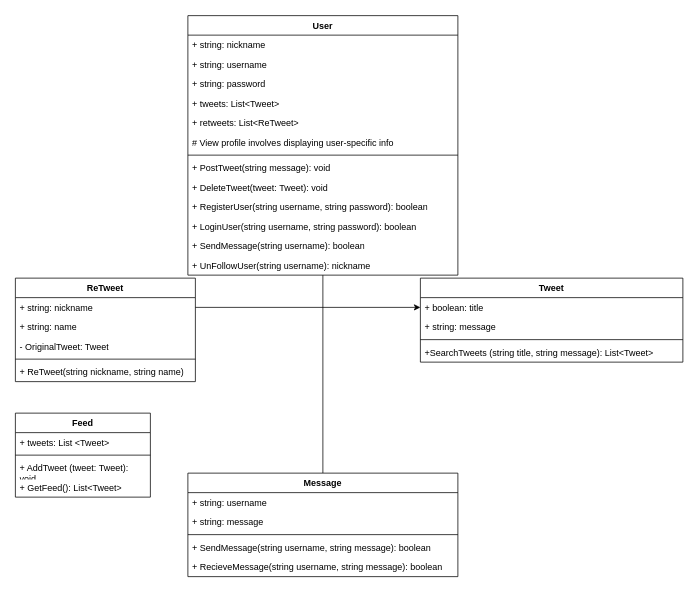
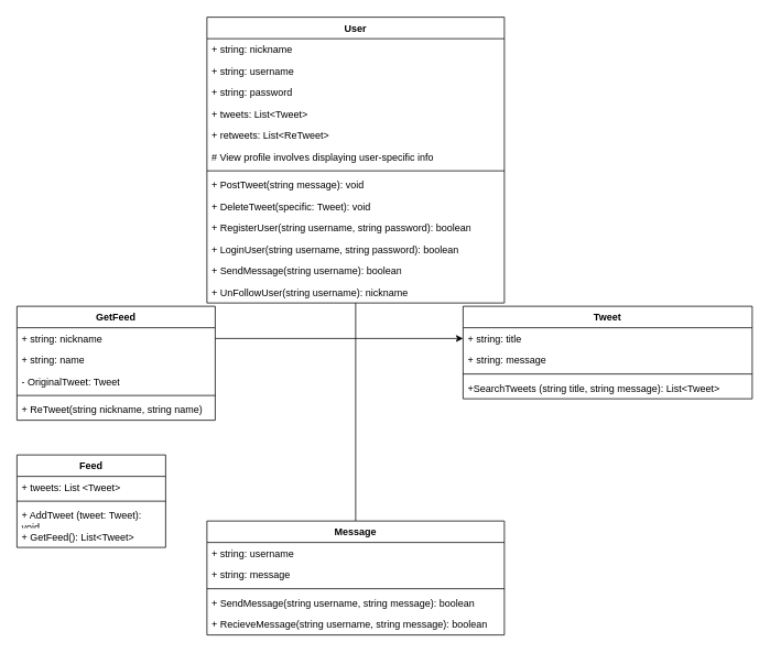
  <mxCell id="0" />
  <mxCell id="1" parent="0" />
  <mxCell id="2" style="edgeStyle=orthogonalEdgeStyle;rounded=0;orthogonalLoop=1;jettySize=auto;html=1;endArrow=none;" edge="1" parent="1" source="3" target="28"><mxGeometry relative="1" as="geometry" /></mxCell>
  <mxCell id="3" value="User" style="swimlane;fontStyle=1;align=center;verticalAlign=top;childLayout=stackLayout;horizontal=1;startSize=26;horizontalStack=0;resizeParent=1;resizeParentMax=0;resizeLast=0;collapsible=1;marginBottom=0;whiteSpace=wrap;html=1;" vertex="1" parent="1"><mxGeometry x="250" width="360" height="346" as="geometry" y="20" /></mxCell>
  <mxCell id="4" value="+ string: nickname" style="text;strokeColor=none;fillColor=none;align=left;verticalAlign=top;spacingLeft=4;spacingRight=4;overflow=hidden;rotatable=0;points=[[0,0.5],[1,0.5]];portConstraint=eastwest;whiteSpace=wrap;html=1;" vertex="1" parent="3"><mxGeometry y="26" width="360" height="26" as="geometry" /></mxCell>
  <mxCell id="5" value="+ string: username" style="text;strokeColor=none;fillColor=none;align=left;verticalAlign=top;spacingLeft=4;spacingRight=4;overflow=hidden;rotatable=0;points=[[0,0.5],[1,0.5]];portConstraint=eastwest;whiteSpace=wrap;html=1;" vertex="1" parent="3"><mxGeometry y="52" width="360" height="26" as="geometry" /></mxCell>
  <mxCell id="6" value="+ string: password" style="text;strokeColor=none;fillColor=none;align=left;verticalAlign=top;spacingLeft=4;spacingRight=4;overflow=hidden;rotatable=0;points=[[0,0.5],[1,0.5]];portConstraint=eastwest;whiteSpace=wrap;html=1;" vertex="1" parent="3"><mxGeometry y="78" width="360" height="26" as="geometry" /></mxCell>
  <mxCell id="7" value="+ tweets: List&amp;lt;Tweet&amp;gt;" style="text;strokeColor=none;fillColor=none;align=left;verticalAlign=top;spacingLeft=4;spacingRight=4;overflow=hidden;rotatable=0;points=[[0,0.5],[1,0.5]];portConstraint=eastwest;whiteSpace=wrap;html=1;" vertex="1" parent="3"><mxGeometry y="104" width="360" height="26" as="geometry" /></mxCell>
  <mxCell id="8" value="+ retweets: List&amp;lt;ReTweet&amp;gt;" style="text;strokeColor=none;fillColor=none;align=left;verticalAlign=top;spacingLeft=4;spacingRight=4;overflow=hidden;rotatable=0;points=[[0,0.5],[1,0.5]];portConstraint=eastwest;whiteSpace=wrap;html=1;" vertex="1" parent="3"><mxGeometry y="130" width="360" height="26" as="geometry" /></mxCell>
  <mxCell id="9" value="# View profile involves displaying user-specific info" style="text;strokeColor=none;fillColor=none;align=left;verticalAlign=top;spacingLeft=4;spacingRight=4;overflow=hidden;rotatable=0;points=[[0,0.5],[1,0.5]];portConstraint=eastwest;whiteSpace=wrap;html=1;" vertex="1" parent="3"><mxGeometry y="156" width="360" height="26" as="geometry" /></mxCell>
  <mxCell id="10" value="" style="line;strokeWidth=1;fillColor=none;align=left;verticalAlign=middle;spacingTop=-1;spacingLeft=3;spacingRight=3;rotatable=0;labelPosition=right;points=[];portConstraint=eastwest;strokeColor=inherit;" vertex="1" parent="3"><mxGeometry y="182" width="360" height="8" as="geometry" /></mxCell>
  <mxCell id="11" value="+ PostTweet(string message): void" style="text;strokeColor=none;fillColor=none;align=left;verticalAlign=top;spacingLeft=4;spacingRight=4;overflow=hidden;rotatable=0;points=[[0,0.5],[1,0.5]];portConstraint=eastwest;whiteSpace=wrap;html=1;" vertex="1" parent="3"><mxGeometry y="190" width="360" height="26" as="geometry" /></mxCell>
- <mxCell id="12" value="+ DeleteTweet(tweet: Tweet): void" style="text;strokeColor=none;fillColor=none;align=left;verticalAlign=top;spacingLeft=4;spacingRight=4;overflow=hidden;rotatable=0;points=[[0,0.5],[1,0.5]];portConstraint=eastwest;whiteSpace=wrap;html=1;" vertex="1" parent="3"><mxGeometry y="216" width="360" height="26" as="geometry" /></mxCell>
+ <mxCell id="12" value="+ DeleteTweet(specific: Tweet): void" style="text;strokeColor=none;fillColor=none;align=left;verticalAlign=top;spacingLeft=4;spacingRight=4;overflow=hidden;rotatable=0;points=[[0,0.5],[1,0.5]];portConstraint=eastwest;whiteSpace=wrap;html=1;" vertex="1" parent="3"><mxGeometry y="216" width="360" height="26" as="geometry" /></mxCell>
  <mxCell id="13" value="+ RegisterUser(string username, string password): boolean" style="text;strokeColor=none;fillColor=none;align=left;verticalAlign=top;spacingLeft=4;spacingRight=4;overflow=hidden;rotatable=0;points=[[0,0.5],[1,0.5]];portConstraint=eastwest;whiteSpace=wrap;html=1;" vertex="1" parent="3"><mxGeometry y="242" width="360" height="26" as="geometry" /></mxCell>
  <mxCell id="14" value="+ LoginUser(string username, string password): boolean" style="text;strokeColor=none;fillColor=none;align=left;verticalAlign=top;spacingLeft=4;spacingRight=4;overflow=hidden;rotatable=0;points=[[0,0.5],[1,0.5]];portConstraint=eastwest;whiteSpace=wrap;html=1;" vertex="1" parent="3"><mxGeometry y="268" width="360" height="26" as="geometry" /></mxCell>
  <mxCell id="15" value="+ SendMessage(string username): boolean" style="text;strokeColor=none;fillColor=none;align=left;verticalAlign=top;spacingLeft=4;spacingRight=4;overflow=hidden;rotatable=0;points=[[0,0.5],[1,0.5]];portConstraint=eastwest;whiteSpace=wrap;html=1;" vertex="1" parent="3"><mxGeometry y="294" width="360" height="26" as="geometry" /></mxCell>
  <mxCell id="16" value="+ UnFollowUser(string username): nickname" style="text;strokeColor=none;fillColor=none;align=left;verticalAlign=top;spacingLeft=4;spacingRight=4;overflow=hidden;rotatable=0;points=[[0,0.5],[1,0.5]];portConstraint=eastwest;whiteSpace=wrap;html=1;" vertex="1" parent="3"><mxGeometry y="320" width="360" height="26" as="geometry" /></mxCell>
- <mxCell id="17" value="ReTweet" style="swimlane;fontStyle=1;align=center;verticalAlign=top;childLayout=stackLayout;horizontal=1;startSize=26;horizontalStack=0;resizeParent=1;resizeParentMax=0;resizeLast=0;collapsible=1;marginBottom=0;whiteSpace=wrap;html=1;" vertex="1" parent="1"><mxGeometry x="20" y="370" width="240" height="138" as="geometry" /></mxCell>
+ <mxCell id="17" value="GetFeed" style="swimlane;fontStyle=1;align=center;verticalAlign=top;childLayout=stackLayout;horizontal=1;startSize=26;horizontalStack=0;resizeParent=1;resizeParentMax=0;resizeLast=0;collapsible=1;marginBottom=0;whiteSpace=wrap;html=1;" vertex="1" parent="1"><mxGeometry x="20" y="370" width="240" height="138" as="geometry" /></mxCell>
  <mxCell id="18" value="+ string: nickname" style="text;strokeColor=none;fillColor=none;align=left;verticalAlign=top;spacingLeft=4;spacingRight=4;overflow=hidden;rotatable=0;points=[[0,0.5],[1,0.5]];portConstraint=eastwest;whiteSpace=wrap;html=1;" vertex="1" parent="17"><mxGeometry y="26" width="240" height="26" as="geometry" /></mxCell>
  <mxCell id="19" value="+ string: name" style="text;strokeColor=none;fillColor=none;align=left;verticalAlign=top;spacingLeft=4;spacingRight=4;overflow=hidden;rotatable=0;points=[[0,0.5],[1,0.5]];portConstraint=eastwest;whiteSpace=wrap;html=1;" vertex="1" parent="17"><mxGeometry y="52" width="240" height="26" as="geometry" /></mxCell>
  <mxCell id="20" value="- OriginalTweet: Tweet" style="text;strokeColor=none;fillColor=none;align=left;verticalAlign=top;spacingLeft=4;spacingRight=4;overflow=hidden;rotatable=0;points=[[0,0.5],[1,0.5]];portConstraint=eastwest;whiteSpace=wrap;html=1;" vertex="1" parent="17"><mxGeometry y="78" width="240" height="26" as="geometry" /></mxCell>
  <mxCell id="21" value="" style="line;strokeWidth=1;fillColor=none;align=left;verticalAlign=middle;spacingTop=-1;spacingLeft=3;spacingRight=3;rotatable=0;labelPosition=right;points=[];portConstraint=eastwest;strokeColor=inherit;" vertex="1" parent="17"><mxGeometry y="104" width="240" height="8" as="geometry" /></mxCell>
  <mxCell id="22" value="+ ReTweet(string nickname, string name)" style="text;strokeColor=none;fillColor=none;align=left;verticalAlign=top;spacingLeft=4;spacingRight=4;overflow=hidden;rotatable=0;points=[[0,0.5],[1,0.5]];portConstraint=eastwest;whiteSpace=wrap;html=1;" vertex="1" parent="17"><mxGeometry y="112" width="240" height="26" as="geometry" /></mxCell>
  <mxCell id="23" value="Feed" style="swimlane;fontStyle=1;align=center;verticalAlign=top;childLayout=stackLayout;horizontal=1;startSize=26;horizontalStack=0;resizeParent=1;resizeParentMax=0;resizeLast=0;collapsible=1;marginBottom=0;whiteSpace=wrap;html=1;" vertex="1" parent="1"><mxGeometry x="20" y="550" width="180" height="112" as="geometry" /></mxCell>
  <mxCell id="24" value="+ tweets: List &amp;lt;Tweet&amp;gt;" style="text;strokeColor=none;fillColor=none;align=left;verticalAlign=top;spacingLeft=4;spacingRight=4;overflow=hidden;rotatable=0;points=[[0,0.5],[1,0.5]];portConstraint=eastwest;whiteSpace=wrap;html=1;" vertex="1" parent="23"><mxGeometry y="26" width="180" height="26" as="geometry" /></mxCell>
  <mxCell id="25" value="" style="line;strokeWidth=1;fillColor=none;align=left;verticalAlign=middle;spacingTop=-1;spacingLeft=3;spacingRight=3;rotatable=0;labelPosition=right;points=[];portConstraint=eastwest;strokeColor=inherit;" vertex="1" parent="23"><mxGeometry y="52" width="180" height="8" as="geometry" /></mxCell>
  <mxCell id="26" value="+ AddTweet (tweet: Tweet): void" style="text;strokeColor=none;fillColor=none;align=left;verticalAlign=top;spacingLeft=4;spacingRight=4;overflow=hidden;rotatable=0;points=[[0,0.5],[1,0.5]];portConstraint=eastwest;whiteSpace=wrap;html=1;" vertex="1" parent="23"><mxGeometry y="60" width="180" height="26" as="geometry" /></mxCell>
  <mxCell id="27" value="+ GetFeed(): List&amp;lt;Tweet&amp;gt;" style="text;strokeColor=none;fillColor=none;align=left;verticalAlign=top;spacingLeft=4;spacingRight=4;overflow=hidden;rotatable=0;points=[[0,0.5],[1,0.5]];portConstraint=eastwest;whiteSpace=wrap;html=1;" vertex="1" parent="23"><mxGeometry y="86" width="180" height="26" as="geometry" /></mxCell>
  <mxCell id="28" value="Message" style="swimlane;fontStyle=1;align=center;verticalAlign=top;childLayout=stackLayout;horizontal=1;startSize=26;horizontalStack=0;resizeParent=1;resizeParentMax=0;resizeLast=0;collapsible=1;marginBottom=0;whiteSpace=wrap;html=1;" vertex="1" parent="1"><mxGeometry x="250" y="630" width="360" height="138" as="geometry" /></mxCell>
  <mxCell id="29" value="+ string: username" style="text;strokeColor=none;fillColor=none;align=left;verticalAlign=top;spacingLeft=4;spacingRight=4;overflow=hidden;rotatable=0;points=[[0,0.5],[1,0.5]];portConstraint=eastwest;whiteSpace=wrap;html=1;" vertex="1" parent="28"><mxGeometry y="26" width="360" height="26" as="geometry" /></mxCell>
  <mxCell id="30" value="+ string: message" style="text;strokeColor=none;fillColor=none;align=left;verticalAlign=top;spacingLeft=4;spacingRight=4;overflow=hidden;rotatable=0;points=[[0,0.5],[1,0.5]];portConstraint=eastwest;whiteSpace=wrap;html=1;" vertex="1" parent="28"><mxGeometry y="52" width="360" height="26" as="geometry" /></mxCell>
  <mxCell id="31" value="" style="line;strokeWidth=1;fillColor=none;align=left;verticalAlign=middle;spacingTop=-1;spacingLeft=3;spacingRight=3;rotatable=0;labelPosition=right;points=[];portConstraint=eastwest;strokeColor=inherit;" vertex="1" parent="28"><mxGeometry y="78" width="360" height="8" as="geometry" /></mxCell>
  <mxCell id="32" value="+ SendMessage(string username, string message): boolean" style="text;strokeColor=none;fillColor=none;align=left;verticalAlign=top;spacingLeft=4;spacingRight=4;overflow=hidden;rotatable=0;points=[[0,0.5],[1,0.5]];portConstraint=eastwest;whiteSpace=wrap;html=1;" vertex="1" parent="28"><mxGeometry y="86" width="360" height="26" as="geometry" /></mxCell>
  <mxCell id="33" value="+ RecieveMessage(string username, string message): boolean" style="text;strokeColor=none;fillColor=none;align=left;verticalAlign=top;spacingLeft=4;spacingRight=4;overflow=hidden;rotatable=0;points=[[0,0.5],[1,0.5]];portConstraint=eastwest;whiteSpace=wrap;html=1;" vertex="1" parent="28"><mxGeometry y="112" width="360" height="26" as="geometry" /></mxCell>
  <mxCell id="34" value="Tweet" style="swimlane;fontStyle=1;align=center;verticalAlign=top;childLayout=stackLayout;horizontal=1;startSize=26;horizontalStack=0;resizeParent=1;resizeParentMax=0;resizeLast=0;collapsible=1;marginBottom=0;whiteSpace=wrap;html=1;" vertex="1" parent="1"><mxGeometry x="560" y="370" width="350" height="112" as="geometry" /></mxCell>
- <mxCell id="35" value="+ boolean: title" style="text;strokeColor=none;fillColor=none;align=left;verticalAlign=top;spacingLeft=4;spacingRight=4;overflow=hidden;rotatable=0;points=[[0,0.5],[1,0.5]];portConstraint=eastwest;whiteSpace=wrap;html=1;" vertex="1" parent="34"><mxGeometry y="26" width="350" height="26" as="geometry" /></mxCell>
+ <mxCell id="35" value="+ string: title" style="text;strokeColor=none;fillColor=none;align=left;verticalAlign=top;spacingLeft=4;spacingRight=4;overflow=hidden;rotatable=0;points=[[0,0.5],[1,0.5]];portConstraint=eastwest;whiteSpace=wrap;html=1;" vertex="1" parent="34"><mxGeometry y="26" width="350" height="26" as="geometry" /></mxCell>
  <mxCell id="36" value="+ string: message" style="text;strokeColor=none;fillColor=none;align=left;verticalAlign=top;spacingLeft=4;spacingRight=4;overflow=hidden;rotatable=0;points=[[0,0.5],[1,0.5]];portConstraint=eastwest;whiteSpace=wrap;html=1;" vertex="1" parent="34"><mxGeometry y="52" width="350" height="26" as="geometry" /></mxCell>
  <mxCell id="37" value="" style="line;strokeWidth=1;fillColor=none;align=left;verticalAlign=middle;spacingTop=-1;spacingLeft=3;spacingRight=3;rotatable=0;labelPosition=right;points=[];portConstraint=eastwest;strokeColor=inherit;" vertex="1" parent="34"><mxGeometry y="78" width="350" height="8" as="geometry" /></mxCell>
  <mxCell id="38" value="+SearchTweets (string title, string message): List&amp;lt;Tweet&amp;gt;" style="text;strokeColor=none;fillColor=none;align=left;verticalAlign=top;spacingLeft=4;spacingRight=4;overflow=hidden;rotatable=0;points=[[0,0.5],[1,0.5]];portConstraint=eastwest;whiteSpace=wrap;html=1;" vertex="1" parent="34"><mxGeometry y="86" width="350" height="26" as="geometry" /></mxCell>
  <mxCell id="39" style="edgeStyle=orthogonalEdgeStyle;rounded=0;orthogonalLoop=1;jettySize=auto;html=1;" edge="1" parent="1" source="18" target="35"><mxGeometry relative="1" as="geometry" /></mxCell>
